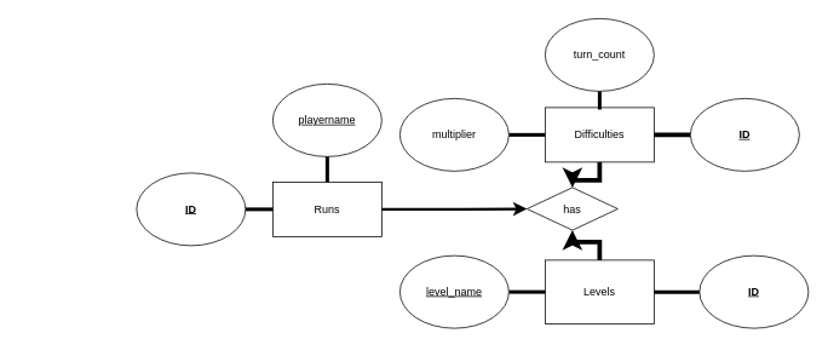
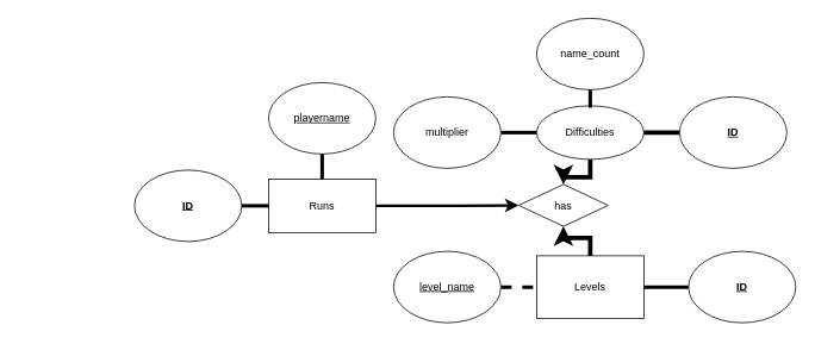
  <mxCell id="0" />
  <mxCell id="1" parent="0" />
  <mxCell id="2" value="" style="edgeStyle=orthogonalEdgeStyle;rounded=0;orthogonalLoop=1;jettySize=auto;html=1;endArrow=classic;endFill=1;strokeWidth=5;" parent="1" source="3" target="16" edge="1"><mxGeometry relative="1" as="geometry" /></mxCell>
  <mxCell id="3" value="Levels" style="rounded=0;whiteSpace=wrap;html=1;strokeWidth=1;" parent="1" vertex="1"><mxGeometry x="600" width="120" height="70" as="geometry" y="286" /></mxCell>
- <mxCell id="4" value="" style="edgeStyle=orthogonalEdgeStyle;rounded=0;orthogonalLoop=1;jettySize=auto;html=1;endArrow=none;endFill=0;strokeWidth=4;" parent="1" source="5" target="3" edge="1"><mxGeometry relative="1" as="geometry" /></mxCell>
+ <mxCell id="4" value="" style="edgeStyle=orthogonalEdgeStyle;rounded=0;orthogonalLoop=1;jettySize=auto;html=1;endArrow=none;endFill=0;strokeWidth=4;dashed=1;" parent="1" source="5" target="3" edge="1"><mxGeometry relative="1" as="geometry" /></mxCell>
  <mxCell id="5" value="&lt;u&gt;level_name&lt;/u&gt;" style="ellipse;whiteSpace=wrap;html=1;strokeWidth=1;" parent="1" vertex="1"><mxGeometry x="440" y="281" width="120" height="80" as="geometry" /></mxCell>
  <mxCell id="6" value="" style="edgeStyle=orthogonalEdgeStyle;rounded=0;orthogonalLoop=1;jettySize=auto;html=1;endArrow=none;endFill=0;strokeWidth=4;" parent="1" source="7" target="3" edge="1"><mxGeometry relative="1" as="geometry" /></mxCell>
  <mxCell id="7" value="&lt;b&gt;&lt;u&gt;ID&lt;/u&gt;&lt;/b&gt;" style="ellipse;whiteSpace=wrap;html=1;strokeWidth=1;" parent="1" vertex="1"><mxGeometry x="770" y="281" width="120" height="80" as="geometry" /></mxCell>
  <mxCell id="8" value="" style="edgeStyle=orthogonalEdgeStyle;rounded=0;orthogonalLoop=1;jettySize=auto;html=1;endArrow=none;endFill=0;strokeWidth=4;" parent="1" source="10" target="15" edge="1"><mxGeometry relative="1" as="geometry" /></mxCell>
  <mxCell id="9" value="" style="edgeStyle=orthogonalEdgeStyle;rounded=0;orthogonalLoop=1;jettySize=auto;html=1;endArrow=classic;endFill=1;strokeWidth=5;" parent="1" source="10" target="16" edge="1"><mxGeometry relative="1" as="geometry" /></mxCell>
- <mxCell id="10" value="Difficulties" style="rounded=0;whiteSpace=wrap;html=1;strokeWidth=1;" parent="1" vertex="1"><mxGeometry x="600" y="118" width="120" height="60" as="geometry" /></mxCell>
+ <mxCell id="10" value="Difficulties" style="ellipse;whiteSpace=wrap;html=1;strokeWidth=1;" parent="1" vertex="1"><mxGeometry x="600" y="118" width="120" height="60" as="geometry" /></mxCell>
  <mxCell id="11" value="" style="edgeStyle=orthogonalEdgeStyle;rounded=0;orthogonalLoop=1;jettySize=auto;html=1;endArrow=none;endFill=0;strokeWidth=5;" parent="1" source="12" target="10" edge="1"><mxGeometry relative="1" as="geometry" /></mxCell>
  <mxCell id="12" value="&lt;b&gt;&lt;u&gt;ID&lt;/u&gt;&lt;/b&gt;" style="ellipse;whiteSpace=wrap;html=1;strokeWidth=1;" parent="1" vertex="1"><mxGeometry x="760" y="108" width="120" height="80" as="geometry" /></mxCell>
  <mxCell id="13" value="" style="edgeStyle=orthogonalEdgeStyle;rounded=0;orthogonalLoop=1;jettySize=auto;html=1;endArrow=none;endFill=0;strokeWidth=4;" parent="1" source="14" target="10" edge="1"><mxGeometry relative="1" as="geometry" /></mxCell>
- <mxCell id="14" value="turn_count" style="ellipse;whiteSpace=wrap;html=1;strokeWidth=1;" parent="1" vertex="1"><mxGeometry x="600" y="20" width="120" height="80" as="geometry" /></mxCell>
+ <mxCell id="14" value="name_count" style="ellipse;whiteSpace=wrap;html=1;strokeWidth=1;" parent="1" vertex="1"><mxGeometry x="600" y="20" width="120" height="80" as="geometry" /></mxCell>
  <mxCell id="15" value="multiplier" style="ellipse;whiteSpace=wrap;html=1;strokeWidth=1;" parent="1" vertex="1"><mxGeometry x="440" y="108" width="120" height="80" as="geometry" /></mxCell>
  <mxCell id="16" value="has" style="rhombus;whiteSpace=wrap;html=1;strokeWidth=1;" parent="1" vertex="1"><mxGeometry x="580" y="206" width="100" height="47" as="geometry" /></mxCell>
  <mxCell id="17" value="" style="group" vertex="1" connectable="0" parent="1"><mxGeometry x="20" y="178" width="450" height="192" as="geometry" /></mxCell>
  <mxCell id="18" value="" style="group" vertex="1" connectable="0" parent="17"><mxGeometry x="130" y="12" width="270" height="80" as="geometry" /></mxCell>
  <mxCell id="19" value="Runs" style="rounded=0;whiteSpace=wrap;html=1;" vertex="1" parent="18"><mxGeometry x="150" y="10" width="120" height="60" as="geometry" /></mxCell>
  <mxCell id="20" value="&lt;b&gt;&lt;u&gt;ID&lt;/u&gt;&lt;/b&gt;" style="ellipse;whiteSpace=wrap;html=1;" vertex="1" parent="18"><mxGeometry width="120" height="80" as="geometry" /></mxCell>
  <mxCell id="21" value="" style="edgeStyle=orthogonalEdgeStyle;rounded=0;orthogonalLoop=1;jettySize=auto;html=1;endArrow=none;endFill=0;strokeWidth=4;entryX=1;entryY=0.5;entryDx=0;entryDy=0;exitX=0;exitY=0.5;exitDx=0;exitDy=0;" edge="1" parent="18" source="19" target="20"><mxGeometry relative="1" as="geometry"><mxPoint x="220" y="130" as="sourcePoint" /><mxPoint x="220" y="80" as="targetPoint" /></mxGeometry></mxCell>
  <mxCell id="22" value="&lt;u&gt;playername&lt;/u&gt;" style="ellipse;whiteSpace=wrap;html=1;" vertex="1" parent="17"><mxGeometry x="280" y="-86" width="120" height="80" as="geometry" /></mxCell>
  <mxCell id="23" value="" style="endArrow=none;html=1;exitX=0.5;exitY=0;exitDx=0;exitDy=0;strokeWidth=4;" edge="1" parent="17" source="19" target="22"><mxGeometry width="50" height="50" relative="1" as="geometry"><mxPoint x="400" y="102" as="sourcePoint" /><mxPoint x="450" y="52" as="targetPoint" /></mxGeometry></mxCell>
  <mxCell id="24" value="" style="endArrow=classic;html=1;exitX=1;exitY=0.5;exitDx=0;exitDy=0;entryX=0;entryY=0.5;entryDx=0;entryDy=0;shadow=0;strokeWidth=3;" edge="1" parent="1" source="19" target="16"><mxGeometry width="50" height="50" relative="1" as="geometry"><mxPoint x="500" y="246" as="sourcePoint" /><mxPoint x="550" y="196" as="targetPoint" /><Array as="points"><mxPoint x="500" y="230" /></Array></mxGeometry></mxCell>
